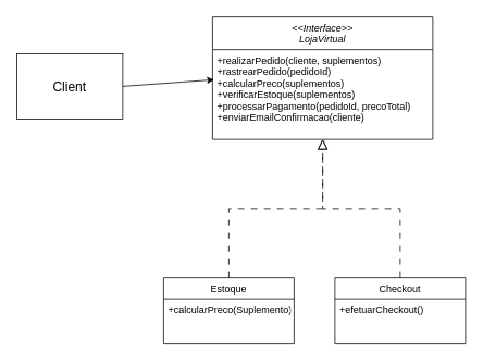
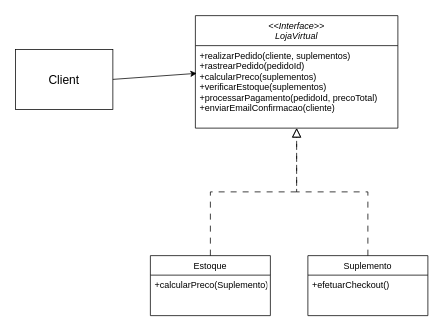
  <mxCell id="0" />
  <mxCell id="1" parent="0" />
  <mxCell id="2" value="&lt;&lt;Interface&gt;&gt;&#10;LojaVirtual&#10;&#10;" style="swimlane;fontStyle=2;align=center;verticalAlign=top;childLayout=stackLayout;horizontal=1;startSize=40;horizontalStack=0;resizeParent=1;resizeLast=0;collapsible=1;marginBottom=0;rounded=0;shadow=0;strokeWidth=1;" vertex="1" parent="1"><mxGeometry x="260" y="20" width="270" height="150" as="geometry"><mxRectangle x="230" y="140" width="160" height="26" as="alternateBounds" /></mxGeometry></mxCell>
  <mxCell id="3" value="+realizarPedido(cliente, suplementos)&#10;+rastrearPedido(pedidoId)&#10;+calcularPreco(suplementos)&#10;+verificarEstoque(suplementos)&#10;+processarPagamento(pedidoId, precoTotal)&#10;+enviarEmailConfirmacao(cliente)" style="text;align=left;verticalAlign=top;spacingLeft=4;spacingRight=4;overflow=hidden;rotatable=0;points=[[0,0.5],[1,0.5]];portConstraint=eastwest;" vertex="1" parent="2"><mxGeometry y="40" width="270" height="110" as="geometry" /></mxCell>
  <mxCell id="4" value="Estoque&#10;" style="swimlane;fontStyle=0;align=center;verticalAlign=top;childLayout=stackLayout;horizontal=1;startSize=26;horizontalStack=0;resizeParent=1;resizeLast=0;collapsible=1;marginBottom=0;rounded=0;shadow=0;strokeWidth=1;" vertex="1" parent="1"><mxGeometry x="200" y="340" width="160" height="80" as="geometry"><mxRectangle x="130" y="380" width="160" height="26" as="alternateBounds" /></mxGeometry></mxCell>
  <mxCell id="5" value="+calcularPreco(Suplemento)" style="text;align=left;verticalAlign=top;spacingLeft=4;spacingRight=4;overflow=hidden;rotatable=0;points=[[0,0.5],[1,0.5]];portConstraint=eastwest;" vertex="1" parent="4"><mxGeometry y="26" width="160" height="54" as="geometry" /></mxCell>
  <mxCell id="6" value="" style="endArrow=block;endSize=10;endFill=0;shadow=0;strokeWidth=1;rounded=0;edgeStyle=elbowEdgeStyle;elbow=vertical;dashed=1;dashPattern=8 8;" edge="1" parent="1" source="4" target="2"><mxGeometry width="160" relative="1" as="geometry"><mxPoint x="170" y="183" as="sourcePoint" /><mxPoint x="170" y="183" as="targetPoint" /></mxGeometry></mxCell>
- <mxCell id="7" value="Checkout" style="swimlane;fontStyle=0;align=center;verticalAlign=top;childLayout=stackLayout;horizontal=1;startSize=26;horizontalStack=0;resizeParent=1;resizeLast=0;collapsible=1;marginBottom=0;rounded=0;shadow=0;strokeWidth=1;" vertex="1" parent="1"><mxGeometry x="410" y="340" width="160" height="80" as="geometry"><mxRectangle x="340" y="380" width="170" height="26" as="alternateBounds" /></mxGeometry></mxCell>
+ <mxCell id="7" value="Suplemento" style="swimlane;fontStyle=0;align=center;verticalAlign=top;childLayout=stackLayout;horizontal=1;startSize=26;horizontalStack=0;resizeParent=1;resizeLast=0;collapsible=1;marginBottom=0;rounded=0;shadow=0;strokeWidth=1;" vertex="1" parent="1"><mxGeometry x="410" y="340" width="160" height="80" as="geometry"><mxRectangle x="340" y="380" width="170" height="26" as="alternateBounds" /></mxGeometry></mxCell>
  <mxCell id="8" value="+efetuarCheckout()&#10;" style="text;align=left;verticalAlign=top;spacingLeft=4;spacingRight=4;overflow=hidden;rotatable=0;points=[[0,0.5],[1,0.5]];portConstraint=eastwest;" vertex="1" parent="7"><mxGeometry y="26" width="160" height="54" as="geometry" /></mxCell>
  <mxCell id="9" value="" style="endArrow=block;endSize=10;endFill=0;shadow=0;strokeWidth=1;rounded=0;edgeStyle=elbowEdgeStyle;elbow=vertical;dashed=1;dashPattern=8 8;" edge="1" parent="1" source="7" target="2"><mxGeometry width="160" relative="1" as="geometry"><mxPoint x="180" y="353" as="sourcePoint" /><mxPoint x="280" y="251" as="targetPoint" /></mxGeometry></mxCell>
  <mxCell id="10" value="Client" style="rounded=0;whiteSpace=wrap;html=1;fontSize=16;" vertex="1" parent="1"><mxGeometry x="20" y="65" width="130" height="80" as="geometry" /></mxCell>
  <mxCell id="11" value="" style="endArrow=classic;html=1;rounded=0;exitX=1;exitY=0.5;exitDx=0;exitDy=0;entryX=0.007;entryY=0.336;entryDx=0;entryDy=0;entryPerimeter=0;" edge="1" parent="1" source="10" target="3"><mxGeometry width="50" height="50" relative="1" as="geometry"><mxPoint x="230" y="210" as="sourcePoint" /><mxPoint x="200" y="120" as="targetPoint" /></mxGeometry></mxCell>
